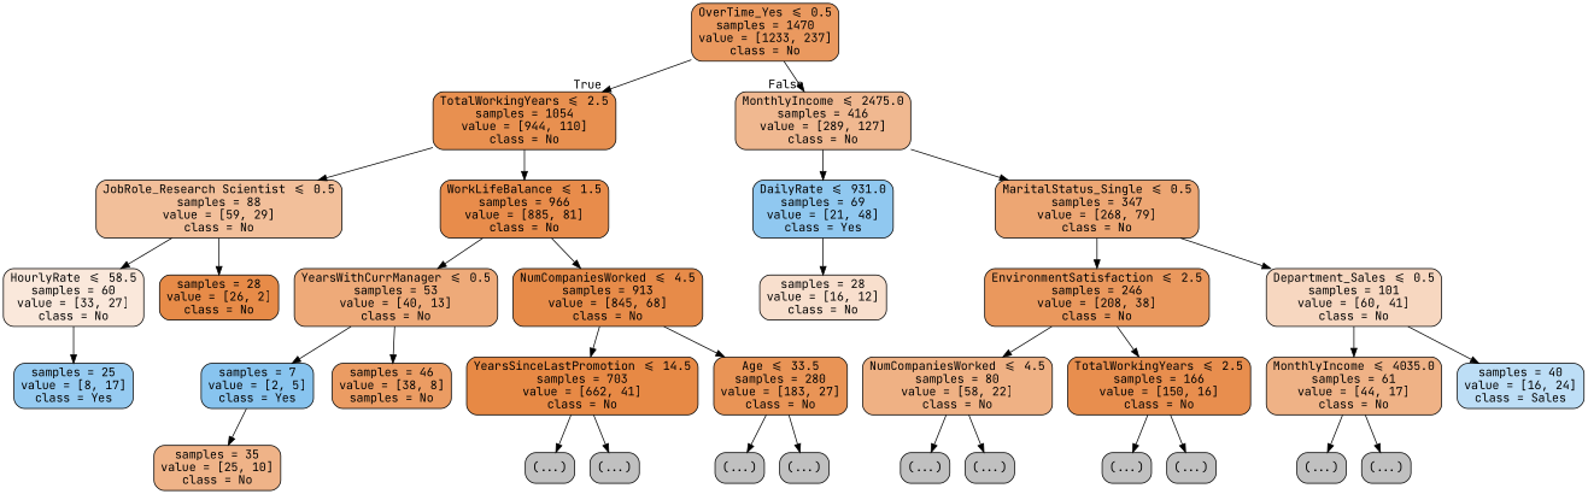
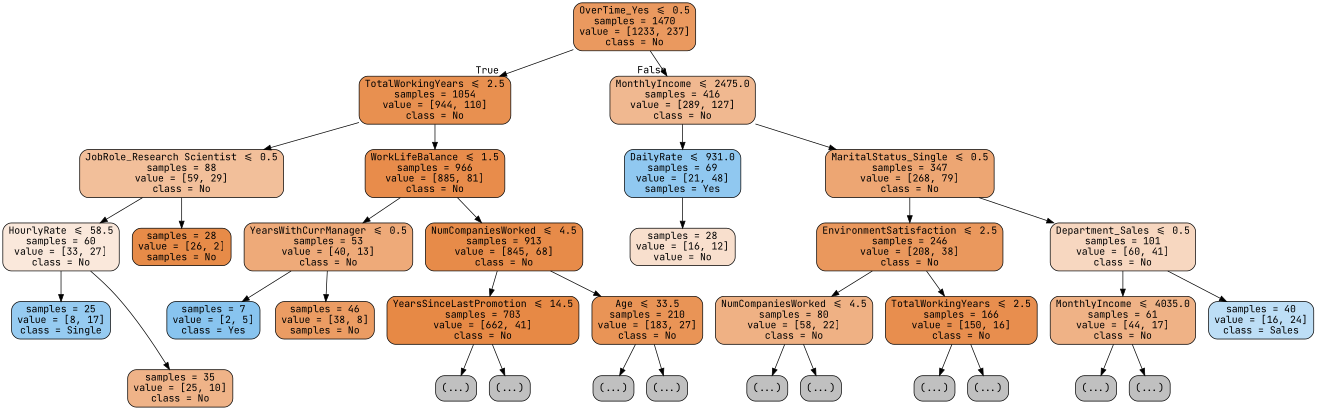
  digraph {
    fontname="JetBrains Mono"
    node [color=black fillcolor="#C0C0C0" fontname="JetBrains Mono" shape=box style="filled, rounded"]
    edge [fontname="JetBrains Mono"]
    n1 [fillcolor="#e58139ce" label="OverTime_Yes <= 0.5\nsamples = 1470\nvalue = [1233, 237]\nclass = No"]
    n2 [fillcolor="#e58139e1" label="TotalWorkingYears <= 2.5\nsamples = 1054\nvalue = [944, 110]\nclass = No"]
    n3 [fillcolor="#e581398f" label="MonthlyIncome <= 2475.0\nsamples = 416\nvalue = [289, 127]\nclass = No"]
    n4 [fillcolor="#e5813982" label="JobRole_Research Scientist <= 0.5\nsamples = 88\nvalue = [59, 29]\nclass = No"]
    n5 [fillcolor="#e58139e8" label="WorkLifeBalance <= 1.5\nsamples = 966\nvalue = [885, 81]\nclass = No"]
-   n6 [fillcolor="#399de58f" label="DailyRate <= 931.0\nsamples = 69\nvalue = [21, 48]\nclass = Yes"]
+   n6 [fillcolor="#399de58f" label="DailyRate <= 931.0\nsamples = 69\nvalue = [21, 48]\nsamples = Yes"]
    n7 [fillcolor="#e58139b4" label="MaritalStatus_Single <= 0.5\nsamples = 347\nvalue = [268, 79]\nclass = No"]
    n8 [fillcolor="#e581392e" label="HourlyRate <= 58.5\nsamples = 60\nvalue = [33, 27]\nclass = No"]
-   n9 [fillcolor="#e58139eb" label="samples = 28\nvalue = [26, 2]\nclass = No"]
+   n9 [fillcolor="#e58139eb" label="samples = 28\nvalue = [26, 2]\nsamples = No"]
    n10 [fillcolor="#e58139ac" label="YearsWithCurrManager <= 0.5\nsamples = 53\nvalue = [40, 13]\nclass = No"]
    n11 [fillcolor="#e58139ea" label="NumCompaniesWorked <= 4.5\nsamples = 913\nvalue = [845, 68]\nclass = No"]
-   n12 [fillcolor="#399de587" label="samples = 25\nvalue = [8, 17]\nclass = Yes"]
+   n12 [fillcolor="#399de587" label="samples = 25\nvalue = [8, 17]\nclass = Single"]
    n13 [fillcolor="#e5813999" label="samples = 35\nvalue = [25, 10]\nclass = No"]
    n14 [fillcolor="#399de599" label="samples = 7\nvalue = [2, 5]\nclass = Yes"]
    n15 [fillcolor="#e58139c9" label="samples = 46\nvalue = [38, 8]\nsamples = No"]
    n16 [fillcolor="#e58139ef" label="YearsSinceLastPromotion <= 14.5\nsamples = 703\nvalue = [662, 41]\nclass = No"]
-   n17 [fillcolor="#e58139d9" label="Age <= 33.5\nsamples = 280\nvalue = [183, 27]\nclass = No"]
+   n17 [fillcolor="#e58139d9" label="Age <= 33.5\nsamples = 210\nvalue = [183, 27]\nclass = No"]
    n18 [label="(...)"]
    n19 [label="(...)"]
    n20 [label="(...)"]
    n21 [label="(...)"]
-   n22 [fillcolor="#e5813940" label="samples = 28\nvalue = [16, 12]\nclass = No"]
+   n22 [fillcolor="#e5813940" label="samples = 28\nvalue = [16, 12]\nvalue = No"]
    n23 [fillcolor="#e58139d0" label="EnvironmentSatisfaction <= 2.5\nsamples = 246\nvalue = [208, 38]\nclass = No"]
    n24 [fillcolor="#e5813951" label="Department_Sales <= 0.5\nsamples = 101\nvalue = [60, 41]\nclass = No"]
    n25 [fillcolor="#e581399e" label="NumCompaniesWorked <= 4.5\nsamples = 80\nvalue = [58, 22]\nclass = No"]
    n26 [fillcolor="#e58139e4" label="TotalWorkingYears <= 2.5\nsamples = 166\nvalue = [150, 16]\nclass = No"]
    n27 [fillcolor="#e581399c" label="MonthlyIncome <= 4035.0\nsamples = 61\nvalue = [44, 17]\nclass = No"]
    n28 [fillcolor="#399de555" label="samples = 40\nvalue = [16, 24]\nclass = Sales"]
    n29 [label="(...)"]
    n30 [label="(...)"]
    n31 [label="(...)"]
    n32 [label="(...)"]
    n33 [label="(...)"]
    n34 [label="(...)"]
    n1 -> n2 [headlabel=True labelangle=45 labeldistance=2.5]
    n1 -> n3 [headlabel=False labelangle=-45 labeldistance=2.5]
    n2 -> n4
    n2 -> n5
    n3 -> n6
    n3 -> n7
    n4 -> n8
    n4 -> n9
    n5 -> n10
    n5 -> n11
    n6 -> n22
    n7 -> n23
    n7 -> n24
    n8 -> n12
-   n14 -> n13
+   n8 -> n13
    n10 -> n14
    n10 -> n15
    n11 -> n16
    n11 -> n17
    n16 -> n18
    n16 -> n19
    n17 -> n20
    n17 -> n21
    n23 -> n25
    n23 -> n26
    n24 -> n27
    n24 -> n28
    n25 -> n29
    n25 -> n30
    n26 -> n31
    n26 -> n32
    n27 -> n33
    n27 -> n34
  }
